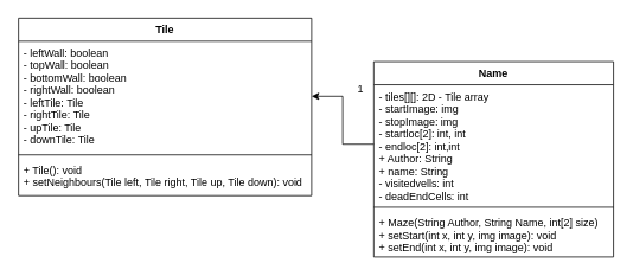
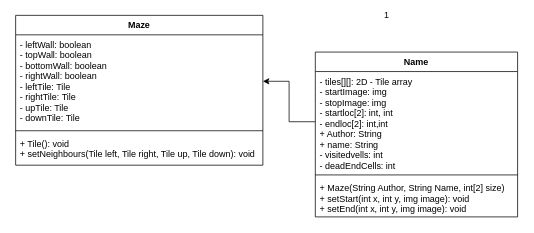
  <mxCell id="0" />
  <mxCell id="1" parent="0" />
- <mxCell id="2" value="Tile" style="swimlane;fontStyle=1;align=center;verticalAlign=top;childLayout=stackLayout;horizontal=1;startSize=26;horizontalStack=0;resizeParent=1;resizeParentMax=0;resizeLast=0;collapsible=1;marginBottom=0;" vertex="1" parent="1"><mxGeometry x="20" y="20" width="330" height="200" as="geometry" /></mxCell>
+ <mxCell id="2" value="Maze" style="swimlane;fontStyle=1;align=center;verticalAlign=top;childLayout=stackLayout;horizontal=1;startSize=26;horizontalStack=0;resizeParent=1;resizeParentMax=0;resizeLast=0;collapsible=1;marginBottom=0;" vertex="1" parent="1"><mxGeometry x="20" y="20" width="330" height="200" as="geometry" /></mxCell>
  <mxCell id="3" value="- leftWall: boolean&#10;- topWall: boolean&#10;- bottomWall: boolean&#10;- rightWall: boolean&#10;- leftTile: Tile&#10;- rightTile: Tile&#10;- upTile: Tile&#10;- downTile: Tile" style="text;strokeColor=none;fillColor=none;align=left;verticalAlign=top;spacingLeft=4;spacingRight=4;overflow=hidden;rotatable=0;points=[[0,0.5],[1,0.5]];portConstraint=eastwest;" vertex="1" parent="2"><mxGeometry y="26" width="330" height="124" as="geometry" /></mxCell>
  <mxCell id="4" value="" style="line;strokeWidth=1;fillColor=none;align=left;verticalAlign=middle;spacingTop=-1;spacingLeft=3;spacingRight=3;rotatable=0;labelPosition=right;points=[];portConstraint=eastwest;" vertex="1" parent="2"><mxGeometry y="150" width="330" height="8" as="geometry" /></mxCell>
  <mxCell id="5" value="+ Tile(): void&#10;+ setNeighbours(Tile left, Tile right, Tile up, Tile down): void&#10;" style="text;strokeColor=none;fillColor=none;align=left;verticalAlign=top;spacingLeft=4;spacingRight=4;overflow=hidden;rotatable=0;points=[[0,0.5],[1,0.5]];portConstraint=eastwest;" vertex="1" parent="2"><mxGeometry y="158" width="330" height="42" as="geometry" /></mxCell>
  <mxCell id="6" value="Name" style="swimlane;fontStyle=1;align=center;verticalAlign=top;childLayout=stackLayout;horizontal=1;startSize=26;horizontalStack=0;resizeParent=1;resizeParentMax=0;resizeLast=0;collapsible=1;marginBottom=0;" vertex="1" parent="1"><mxGeometry x="420" y="69" width="270" height="220" as="geometry" /></mxCell>
  <mxCell id="7" value="- tiles[][]: 2D - Tile array&#10;- startImage: img&#10;- stopImage: img&#10;- startloc[2]: int, int &#10;- endloc[2]: int,int&#10;+ Author: String&#10;+ name: String&#10;- visitedvells: int&#10;- deadEndCells: int" style="text;strokeColor=none;fillColor=none;align=left;verticalAlign=top;spacingLeft=4;spacingRight=4;overflow=hidden;rotatable=0;points=[[0,0.5],[1,0.5]];portConstraint=eastwest;" vertex="1" parent="6"><mxGeometry y="26" width="270" height="134" as="geometry" /></mxCell>
  <mxCell id="8" value="" style="line;strokeWidth=1;fillColor=none;align=left;verticalAlign=middle;spacingTop=-1;spacingLeft=3;spacingRight=3;rotatable=0;labelPosition=right;points=[];portConstraint=eastwest;" vertex="1" parent="6"><mxGeometry y="160" width="270" height="8" as="geometry" /></mxCell>
  <mxCell id="9" value="+ Maze(String Author, String Name, int[2] size)&#10;+ setStart(int x, int y, img image): void&#10;+ setEnd(int x, int y, img image): void" style="text;strokeColor=none;fillColor=none;align=left;verticalAlign=top;spacingLeft=4;spacingRight=4;overflow=hidden;rotatable=0;points=[[0,0.5],[1,0.5]];portConstraint=eastwest;" vertex="1" parent="6"><mxGeometry y="168" width="270" height="52" as="geometry" /></mxCell>
  <mxCell id="10" style="edgeStyle=orthogonalEdgeStyle;rounded=0;orthogonalLoop=1;jettySize=auto;html=1;exitX=0;exitY=0.5;exitDx=0;exitDy=0;entryX=1;entryY=0.5;entryDx=0;entryDy=0;" edge="1" parent="1" source="7" target="3"><mxGeometry relative="1" as="geometry" /></mxCell>
- <mxCell id="11" value="1" style="text;html=1;align=center;verticalAlign=middle;resizable=0;points=[];autosize=1;strokeColor=none;fillColor=none;" vertex="1" parent="1"><mxGeometry x="395" y="90" width="20" height="20" as="geometry" /></mxCell>
+ <mxCell id="11" value="1" style="text;html=1;align=center;verticalAlign=middle;resizable=0;points=[];autosize=1;strokeColor=none;fillColor=none;" vertex="1" parent="1"><mxGeometry x="505" y="10" width="20" height="20" as="geometry" /></mxCell>
